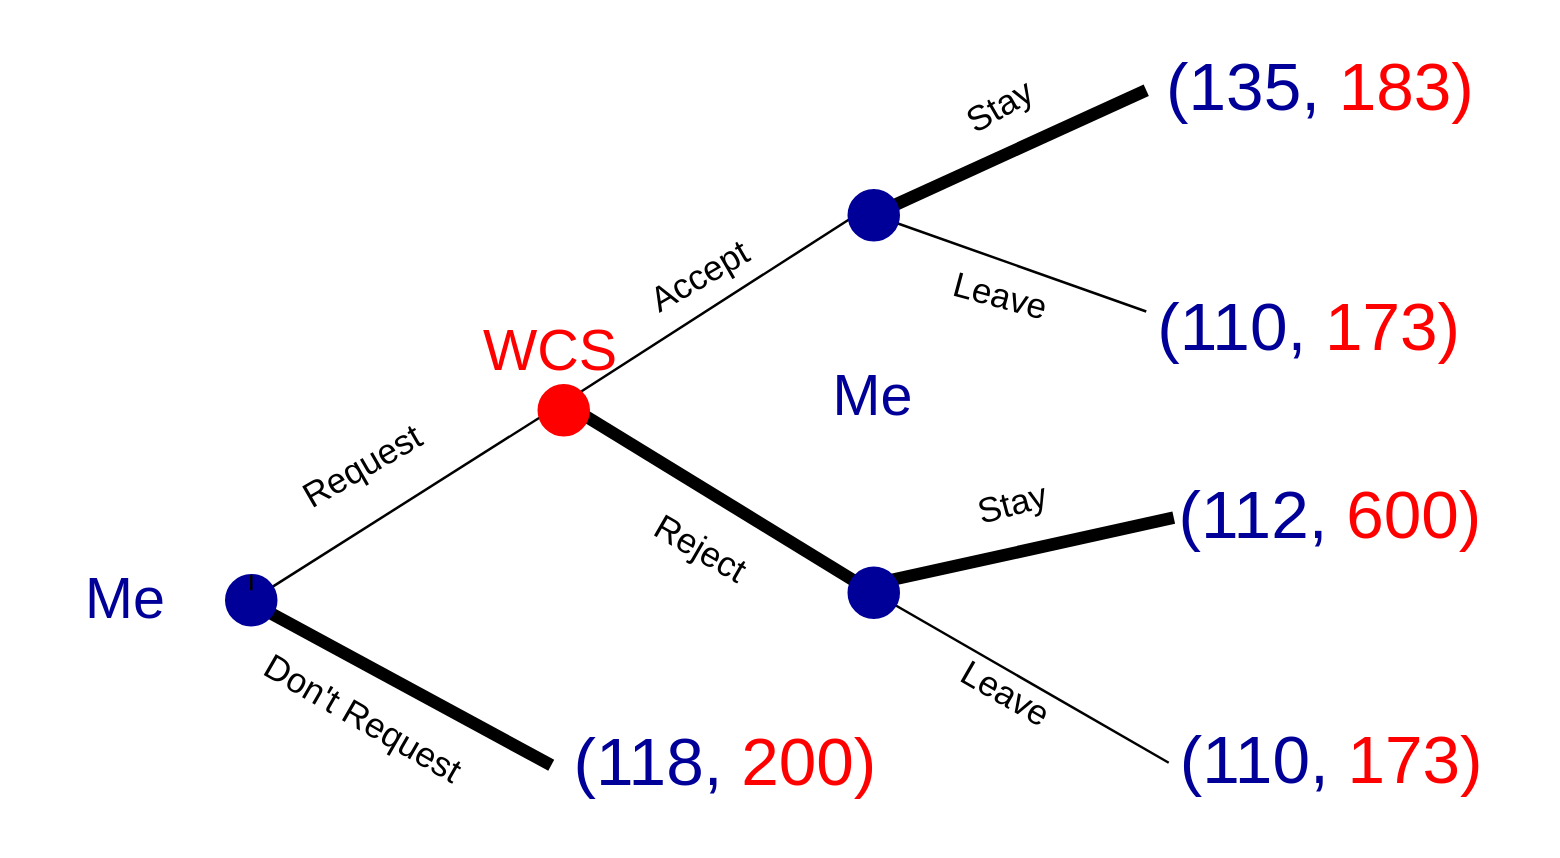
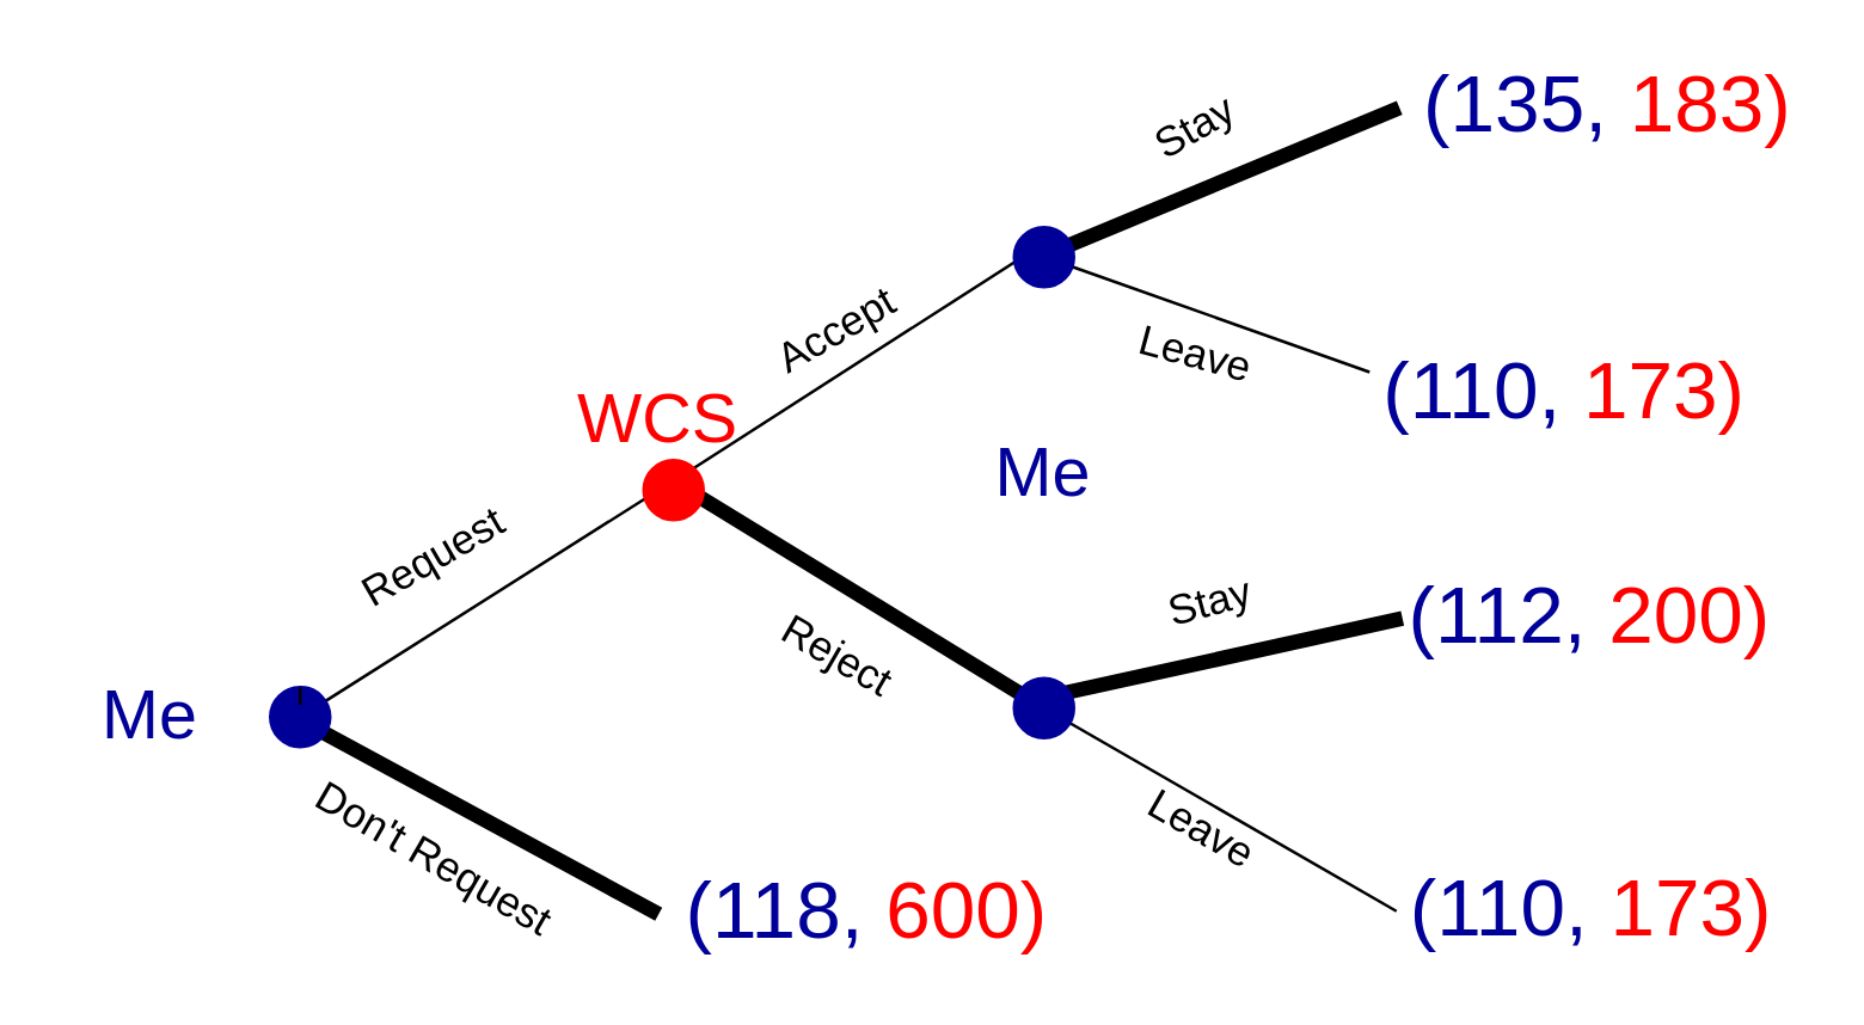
  <mxCell id="0" />
  <mxCell id="1" parent="0" />
  <mxCell id="2" value="Me" style="text;html=1;strokeColor=none;fillColor=none;align=center;verticalAlign=middle;whiteSpace=wrap;rounded=0;fontSize=23;fontColor=#000099;" vertex="1" parent="1"><mxGeometry x="20" y="224.49" width="60" height="30" as="geometry" /></mxCell>
  <mxCell id="3" value="" style="endArrow=none;html=1;rounded=0;strokeWidth=1;" edge="1" parent="1" source="26"><mxGeometry width="50" height="50" relative="1" as="geometry"><mxPoint x="100" y="235.49" as="sourcePoint" /><mxPoint x="220" y="163.49" as="targetPoint" /></mxGeometry></mxCell>
  <mxCell id="4" value="" style="endArrow=none;html=1;rounded=0;entryX=0;entryY=0.5;entryDx=0;entryDy=0;strokeWidth=5;" edge="1" parent="1" target="10"><mxGeometry width="50" height="50" relative="1" as="geometry"><mxPoint x="100" y="240.49" as="sourcePoint" /><mxPoint x="220" y="291.49" as="targetPoint" /><Array as="points" /></mxGeometry></mxCell>
  <mxCell id="5" value="" style="endArrow=none;html=1;rounded=0;entryX=0;entryY=0.5;entryDx=0;entryDy=0;strokeWidth=5;exitX=0;exitY=0;exitDx=0;exitDy=0;" edge="1" parent="1" source="19"><mxGeometry width="50" height="50" relative="1" as="geometry"><mxPoint x="447" y="235.49" as="sourcePoint" /><mxPoint x="469" y="206.49" as="targetPoint" /></mxGeometry></mxCell>
  <mxCell id="6" value="" style="endArrow=none;html=1;rounded=0;strokeWidth=1;entryX=0.333;entryY=0.525;entryDx=0;entryDy=0;entryPerimeter=0;" edge="1" parent="1"><mxGeometry width="50" height="50" relative="1" as="geometry"><mxPoint x="225" y="160.49" as="sourcePoint" /><mxPoint x="343.32" y="84.49" as="targetPoint" /></mxGeometry></mxCell>
  <mxCell id="7" value="" style="endArrow=none;html=1;rounded=0;strokeWidth=5;" edge="1" parent="1"><mxGeometry width="50" height="50" relative="1" as="geometry"><mxPoint x="225" y="160.49" as="sourcePoint" /><mxPoint x="349" y="236.49" as="targetPoint" /><Array as="points"><mxPoint x="225" y="160.49" /></Array></mxGeometry></mxCell>
  <mxCell id="8" value="WCS" style="text;html=1;strokeColor=none;fillColor=none;align=center;verticalAlign=middle;whiteSpace=wrap;rounded=0;fontSize=23;fontColor=#FF0000;" vertex="1" parent="1"><mxGeometry x="190" y="125.49" width="60" height="30" as="geometry" /></mxCell>
  <mxCell id="9" value="Me" style="text;html=1;strokeColor=none;fillColor=none;align=center;verticalAlign=middle;whiteSpace=wrap;rounded=0;fontSize=23;fontColor=#000099;" vertex="1" parent="1"><mxGeometry x="319" y="143.49" width="60" height="30" as="geometry" /></mxCell>
- <mxCell id="10" value="&lt;font color=&quot;#000099&quot;&gt;(118,&lt;/font&gt; &lt;font color=&quot;#ff0000&quot;&gt;200)&lt;/font&gt;" style="text;html=1;strokeColor=none;fillColor=none;align=center;verticalAlign=middle;whiteSpace=wrap;rounded=0;fontSize=27;fontColor=#000000;" vertex="1" parent="1"><mxGeometry x="220" y="290.49" width="140" height="30" as="geometry" /></mxCell>
- <mxCell id="11" value="&lt;font color=&quot;#000099&quot;&gt;(135,&lt;/font&gt; &lt;font color=&quot;#ff0000&quot;&gt;183)&lt;/font&gt;" style="text;html=1;strokeColor=none;fillColor=none;align=center;verticalAlign=middle;whiteSpace=wrap;rounded=0;fontSize=27;fontColor=#000000;" vertex="1" parent="1"><mxGeometry x="458" y="20.49" width="140" height="30" as="geometry" /></mxCell>
- <mxCell id="12" value="&lt;font color=&quot;#000099&quot;&gt;(112,&lt;/font&gt; &lt;font color=&quot;#ff0000&quot;&gt;600)&lt;/font&gt;" style="text;html=1;strokeColor=none;fillColor=none;align=center;verticalAlign=middle;whiteSpace=wrap;rounded=0;fontSize=27;fontColor=#000000;" vertex="1" parent="1"><mxGeometry x="462" y="191.49" width="140" height="30" as="geometry" /></mxCell>
+ <mxCell id="10" value="&lt;font color=&quot;#000099&quot;&gt;(118,&lt;/font&gt; &lt;font color=&quot;#ff0000&quot;&gt;600)&lt;/font&gt;" style="text;html=1;strokeColor=none;fillColor=none;align=center;verticalAlign=middle;whiteSpace=wrap;rounded=0;fontSize=27;fontColor=#000000;" vertex="1" parent="1"><mxGeometry x="220" y="290.49" width="140" height="30" as="geometry" /></mxCell>
+ <mxCell id="11" value="&lt;font color=&quot;#000099&quot;&gt;(135,&lt;/font&gt; &lt;font color=&quot;#ff0000&quot;&gt;183)&lt;/font&gt;" style="text;html=1;strokeColor=none;fillColor=none;align=center;verticalAlign=middle;whiteSpace=wrap;rounded=0;fontSize=27;fontColor=#000000;" vertex="1" parent="1"><mxGeometry x="468" y="20.49" width="140" height="30" as="geometry" /></mxCell>
+ <mxCell id="12" value="&lt;font color=&quot;#000099&quot;&gt;(112,&lt;/font&gt; &lt;font color=&quot;#ff0000&quot;&gt;200)&lt;/font&gt;" style="text;html=1;strokeColor=none;fillColor=none;align=center;verticalAlign=middle;whiteSpace=wrap;rounded=0;fontSize=27;fontColor=#000000;" vertex="1" parent="1"><mxGeometry x="462" y="191.49" width="140" height="30" as="geometry" /></mxCell>
  <mxCell id="13" value="&lt;font color=&quot;#000099&quot;&gt;(110,&lt;/font&gt; &lt;font color=&quot;#ff0000&quot;&gt;173)&lt;/font&gt;" style="text;html=1;strokeColor=none;fillColor=none;align=center;verticalAlign=middle;whiteSpace=wrap;rounded=0;fontSize=27;fontColor=#000000;" vertex="1" parent="1"><mxGeometry x="467" y="289.49" width="131" height="30" as="geometry" /></mxCell>
  <mxCell id="14" value="Request" style="text;html=1;strokeColor=none;fillColor=none;align=center;verticalAlign=middle;whiteSpace=wrap;rounded=0;fontSize=14;fontColor=#000000;rotation=-30;" vertex="1" parent="1"><mxGeometry x="100" y="171.49" width="90" height="30" as="geometry" /></mxCell>
  <mxCell id="15" value="Don't Request" style="text;html=1;strokeColor=none;fillColor=none;align=center;verticalAlign=middle;whiteSpace=wrap;rounded=0;fontSize=14;fontColor=#000000;rotation=30;" vertex="1" parent="1"><mxGeometry x="80" y="272.49" width="130" height="30" as="geometry" /></mxCell>
  <mxCell id="16" value="Accept" style="text;html=1;strokeColor=none;fillColor=none;align=center;verticalAlign=middle;whiteSpace=wrap;rounded=0;fontSize=14;fontColor=#000000;rotation=-30;" vertex="1" parent="1"><mxGeometry x="235" y="95.49" width="90" height="30" as="geometry" /></mxCell>
  <mxCell id="17" value="Reject" style="text;html=1;strokeColor=none;fillColor=none;align=center;verticalAlign=middle;whiteSpace=wrap;rounded=0;fontSize=14;fontColor=#000000;rotation=30;" vertex="1" parent="1"><mxGeometry x="215" y="204.49" width="130" height="30" as="geometry" /></mxCell>
  <mxCell id="18" value="Stay" style="text;html=1;strokeColor=none;fillColor=none;align=center;verticalAlign=middle;whiteSpace=wrap;rounded=0;fontSize=14;fontColor=#000000;rotation=-15;" vertex="1" parent="1"><mxGeometry x="360" y="186.49" width="90" height="30" as="geometry" /></mxCell>
  <mxCell id="19" value="Leave" style="text;html=1;strokeColor=none;fillColor=none;align=center;verticalAlign=middle;whiteSpace=wrap;rounded=0;fontSize=14;fontColor=#000000;rotation=30;" vertex="1" parent="1"><mxGeometry x="337" y="262.49" width="130" height="30" as="geometry" /></mxCell>
  <mxCell id="20" value="" style="endArrow=none;html=1;rounded=0;entryX=0;entryY=0.5;entryDx=0;entryDy=0;strokeWidth=5;" edge="1" parent="1" target="11"><mxGeometry width="50" height="50" relative="1" as="geometry"><mxPoint x="355" y="82.49" as="sourcePoint" /><mxPoint x="465" y="20.49" as="targetPoint" /></mxGeometry></mxCell>
  <mxCell id="21" value="" style="endArrow=none;html=1;rounded=0;entryX=0;entryY=0.25;entryDx=0;entryDy=0;strokeWidth=1;" edge="1" parent="1" target="22"><mxGeometry width="50" height="50" relative="1" as="geometry"><mxPoint x="355" y="87.49" as="sourcePoint" /><mxPoint x="475" y="137.49" as="targetPoint" /><Array as="points"><mxPoint x="355" y="87.49" /></Array></mxGeometry></mxCell>
  <mxCell id="22" value="&lt;font color=&quot;#000099&quot;&gt;(110,&lt;/font&gt; &lt;font color=&quot;#ff0000&quot;&gt;173)&lt;/font&gt;" style="text;html=1;strokeColor=none;fillColor=none;align=center;verticalAlign=middle;whiteSpace=wrap;rounded=0;fontSize=27;fontColor=#000000;" vertex="1" parent="1"><mxGeometry x="458" y="116.49" width="131" height="30" as="geometry" /></mxCell>
  <mxCell id="23" value="Stay" style="text;html=1;strokeColor=none;fillColor=none;align=center;verticalAlign=middle;whiteSpace=wrap;rounded=0;fontSize=14;fontColor=#000000;rotation=-30;" vertex="1" parent="1"><mxGeometry x="355" y="27.49" width="90" height="30" as="geometry" /></mxCell>
  <mxCell id="24" value="Leave" style="text;html=1;strokeColor=none;fillColor=none;align=center;verticalAlign=middle;whiteSpace=wrap;rounded=0;fontSize=14;fontColor=#000000;rotation=15;" vertex="1" parent="1"><mxGeometry x="335" y="103.49" width="130" height="30" as="geometry" /></mxCell>
  <mxCell id="25" value="" style="endArrow=none;html=1;rounded=0;fontColor=#FF0000;strokeWidth=1;entryX=0;entryY=0.5;entryDx=0;entryDy=0;" edge="1" parent="1" target="13"><mxGeometry width="50" height="50" relative="1" as="geometry"><mxPoint x="349" y="236.49" as="sourcePoint" /><mxPoint x="337" y="139.49" as="targetPoint" /></mxGeometry></mxCell>
  <mxCell id="26" value="" style="ellipse;shape=doubleEllipse;whiteSpace=wrap;html=1;fontColor=#000099;fillColor=#000099;strokeColor=#000099;" vertex="1" parent="1"><mxGeometry x="90" y="229.49" width="20" height="20" as="geometry" /></mxCell>
  <mxCell id="27" value="" style="endArrow=none;html=1;rounded=0;strokeWidth=1;" edge="1" parent="1" target="26"><mxGeometry width="50" height="50" relative="1" as="geometry"><mxPoint x="100" y="235.49" as="sourcePoint" /><mxPoint x="220" y="163.49" as="targetPoint" /></mxGeometry></mxCell>
  <mxCell id="28" value="" style="ellipse;shape=doubleEllipse;whiteSpace=wrap;html=1;fontColor=#000099;fillColor=#000099;strokeColor=#000099;" vertex="1" parent="1"><mxGeometry x="339" y="226.49" width="20" height="20" as="geometry" /></mxCell>
  <mxCell id="29" value="" style="ellipse;shape=doubleEllipse;whiteSpace=wrap;html=1;fontColor=#000099;fillColor=#000099;strokeColor=#000099;" vertex="1" parent="1"><mxGeometry x="339" y="75.49" width="20" height="20" as="geometry" /></mxCell>
  <mxCell id="30" value="" style="ellipse;shape=doubleEllipse;whiteSpace=wrap;html=1;fontColor=#FF0000;fillColor=#FF0000;strokeColor=#FF0000;" vertex="1" parent="1"><mxGeometry x="215" y="153.49" width="20" height="20" as="geometry" /></mxCell>
